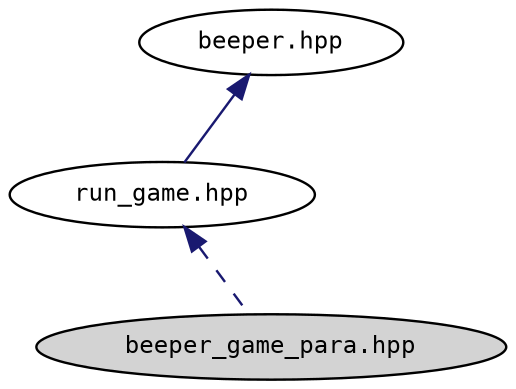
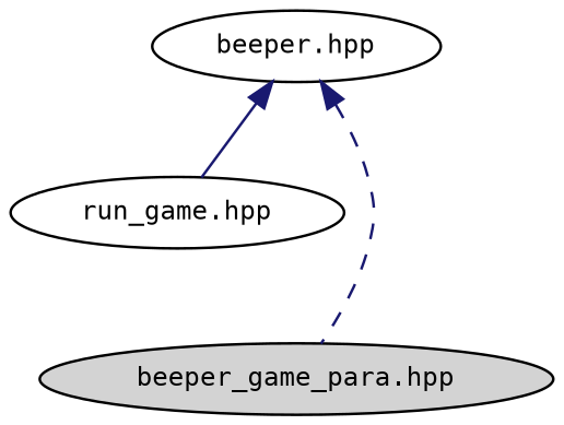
  digraph {
    fontname="DejaVu Sans Mono"
    node [color=black fillcolor=white fontname="DejaVu Sans Mono" fontsize=10 shape=ellipse style=filled]
    edge [color=midnightblue dir=back fontname="DejaVu Sans Mono" fontsize=10 labelfontname=Helvetica labelfontsize=10]
    n1 [fontcolor=black height=0.2 label="beeper.hpp" width=0.4]
    n2 [height=0.2 label="run_game.hpp" width=0.4]
    n3 [fillcolor=lightgrey height=0.2 label="beeper_game_para.hpp" width=0.4]
    n1 -> n2 [style=solid]
-   n2 -> n3 [style=dashed]
+   n1 -> n3 [style=dashed]
  }
